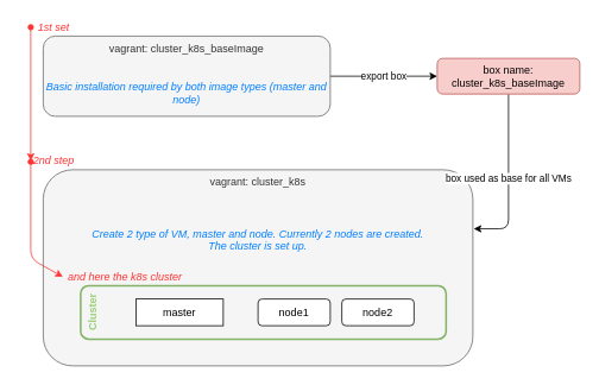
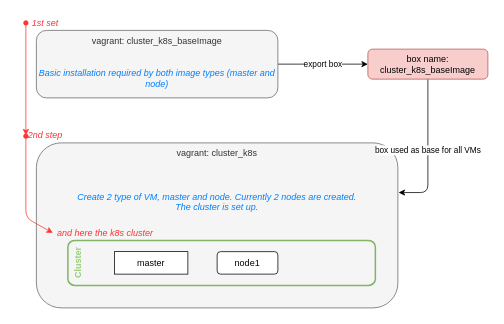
  <mxCell id="0" />
  <mxCell id="1" parent="0" />
  <mxCell id="2" value="export box" style="edgeStyle=orthogonalEdgeStyle;rounded=1;orthogonalLoop=1;jettySize=auto;html=1;strokeColor=#000000;" parent="1" source="3" target="6" edge="1"><mxGeometry relative="1" as="geometry"><mxPoint x="225" y="160" as="targetPoint" /></mxGeometry></mxCell>
  <mxCell id="3" value="vagrant: cluster_k8s_baseImage&lt;br&gt;&lt;br&gt;&lt;div style=&quot;text-align: left&quot;&gt;&lt;/div&gt;&lt;font color=&quot;#007fff&quot; style=&quot;font-style: italic&quot;&gt;&lt;br&gt;Basic installation required by both image types (master and node)&lt;/font&gt;" style="rounded=1;whiteSpace=wrap;html=1;verticalAlign=top;fillColor=#f5f5f5;strokeColor=#666666;fontColor=#333333;" parent="1" vertex="1"><mxGeometry x="48" y="40" width="322" height="90" as="geometry" /></mxCell>
  <mxCell id="4" value="vagrant: cluster_k8s&lt;br&gt;&lt;br&gt;&lt;br&gt;&lt;br&gt;&lt;font color=&quot;#007fff&quot;&gt;&lt;span style=&quot;font-style: italic&quot;&gt;Create 2 type of VM, master and node. Currently 2 nodes are created.&lt;/span&gt;&lt;br style=&quot;font-style: italic&quot;&gt;&lt;span style=&quot;font-style: italic&quot;&gt;The cluster is set up.&lt;/span&gt;&lt;/font&gt;" style="rounded=1;whiteSpace=wrap;html=1;fillColor=#f5f5f5;strokeColor=#666666;fontColor=#333333;verticalAlign=top;" parent="1" vertex="1"><mxGeometry x="48" y="190" width="482" height="220" as="geometry" /></mxCell>
  <mxCell id="5" value="box used as base for all VMs" style="edgeStyle=orthogonalEdgeStyle;rounded=1;orthogonalLoop=1;jettySize=auto;html=1;strokeColor=#000000;entryX=1.002;entryY=0.301;entryDx=0;entryDy=0;entryPerimeter=0;" parent="1" source="6" target="4" edge="1"><mxGeometry relative="1" as="geometry"><mxPoint x="570" y="300" as="targetPoint" /></mxGeometry></mxCell>
  <mxCell id="6" value="&lt;span style=&quot;white-space: normal&quot;&gt;box name: cluster_k8s_baseImage&lt;/span&gt;" style="rounded=1;whiteSpace=wrap;html=1;fillColor=#f8cecc;strokeColor=#b85450;" parent="1" vertex="1"><mxGeometry x="490" y="65" width="160" height="40" as="geometry" /></mxCell>
  <mxCell id="7" value="master" style="whiteSpace=wrap;html=1;rounded=0;" parent="1" vertex="1"><mxGeometry x="152" y="335" width="98" height="30" as="geometry" /></mxCell>
  <mxCell id="8" value="node1" style="rounded=1;whiteSpace=wrap;html=1;" parent="1" vertex="1"><mxGeometry x="289" y="335" width="81" height="30" as="geometry" /></mxCell>
- <mxCell id="9" value="node2" style="rounded=1;whiteSpace=wrap;html=1;" parent="1" vertex="1"><mxGeometry x="383" y="335" width="81" height="30" as="geometry" /></mxCell>
  <mxCell id="10" value="&lt;font color=&quot;#97d077&quot;&gt;&lt;b&gt;Cluster&lt;/b&gt;&lt;/font&gt;" style="rounded=1;whiteSpace=wrap;html=1;fillColor=none;strokeColor=#82b366;verticalAlign=top;horizontal=0;strokeWidth=2;" parent="1" vertex="1"><mxGeometry x="90" y="320" width="410" height="60" as="geometry" /></mxCell>
  <mxCell id="11" value="&lt;i&gt;&lt;font color=&quot;#ff3333&quot;&gt;1st set&lt;/font&gt;&lt;/i&gt;" style="text;html=1;strokeColor=none;fillColor=none;align=center;verticalAlign=middle;whiteSpace=wrap;rounded=0;" vertex="1" parent="1"><mxGeometry x="20" y="20" width="80" height="20" as="geometry" /></mxCell>
  <mxCell id="12" value="&lt;i&gt;&lt;font color=&quot;#ff3333&quot;&gt;2nd step&lt;/font&gt;&lt;/i&gt;" style="text;html=1;strokeColor=none;fillColor=none;align=center;verticalAlign=middle;whiteSpace=wrap;rounded=0;" vertex="1" parent="1"><mxGeometry x="20" y="170" width="80" height="20" as="geometry" /></mxCell>
  <mxCell id="13" value="&lt;i&gt;&lt;font color=&quot;#ff3333&quot;&gt;and here the k8s cluster&lt;/font&gt;&lt;/i&gt;" style="text;html=1;strokeColor=none;fillColor=none;align=center;verticalAlign=middle;whiteSpace=wrap;rounded=0;" vertex="1" parent="1"><mxGeometry x="70" y="300" width="140" height="20" as="geometry" /></mxCell>
  <mxCell id="14" value="" style="endArrow=classic;html=1;entryX=0;entryY=0.5;entryDx=0;entryDy=0;fillColor=#f8cecc;strokeColor=#FF3333;startArrow=oval;startFill=1;" edge="1" parent="1"><mxGeometry width="50" height="50" relative="1" as="geometry"><mxPoint x="34" y="30" as="sourcePoint" /><mxPoint x="34" y="180" as="targetPoint" /></mxGeometry></mxCell>
  <mxCell id="15" value="" style="endArrow=classic;html=1;entryX=0;entryY=0.5;entryDx=0;entryDy=0;fillColor=#f8cecc;strokeColor=#FF3333;startArrow=oval;startFill=1;" edge="1" parent="1" target="13"><mxGeometry width="50" height="50" relative="1" as="geometry"><mxPoint x="34" y="181" as="sourcePoint" /><mxPoint x="34" y="331" as="targetPoint" /><Array as="points"><mxPoint x="34" y="290" /></Array></mxGeometry></mxCell>
